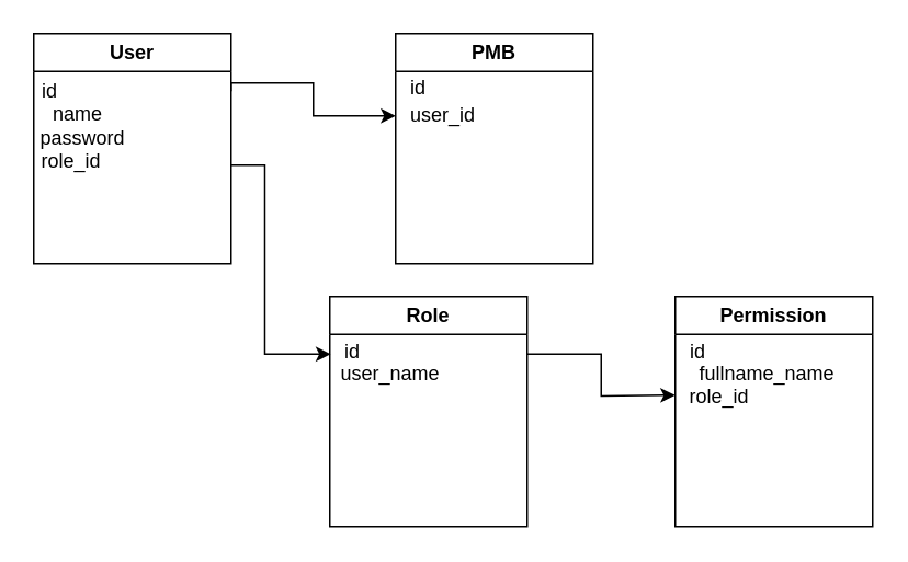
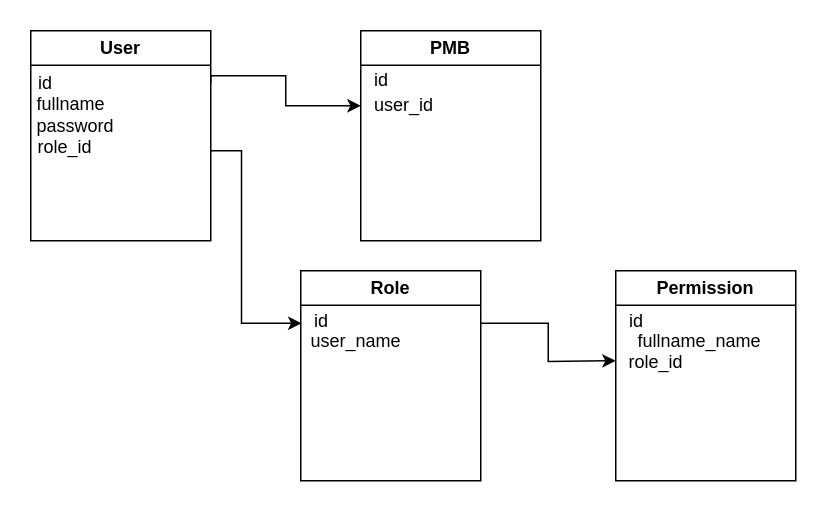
  <mxCell id="0" />
  <mxCell id="1" parent="0" />
  <mxCell id="2" style="edgeStyle=orthogonalEdgeStyle;rounded=0;orthogonalLoop=1;jettySize=auto;html=1;exitX=1;exitY=0.25;exitDx=0;exitDy=0;" edge="1" parent="1" source="4"><mxGeometry relative="1" as="geometry"><mxPoint x="240" y="70" as="targetPoint" /><Array as="points"><mxPoint x="140" y="50" /><mxPoint x="190" y="50" /><mxPoint x="190" y="70" /></Array></mxGeometry></mxCell>
  <mxCell id="3" style="edgeStyle=orthogonalEdgeStyle;rounded=0;orthogonalLoop=1;jettySize=auto;html=1;exitX=1;exitY=0.25;exitDx=0;exitDy=0;" edge="1" parent="1" source="4"><mxGeometry relative="1" as="geometry"><mxPoint x="140" y="54.909" as="targetPoint" /></mxGeometry></mxCell>
  <mxCell id="4" value="User" style="swimlane;whiteSpace=wrap;html=1;" vertex="1" parent="1"><mxGeometry x="20" y="20" width="120" height="140" as="geometry"><mxRectangle x="10" y="10" width="140" height="30" as="alternateBounds" /></mxGeometry></mxCell>
  <mxCell id="5" value="id" style="text;strokeColor=none;align=center;fillColor=none;html=1;verticalAlign=middle;whiteSpace=wrap;rounded=0;" vertex="1" parent="4"><mxGeometry y="30" width="20" height="10" as="geometry" /></mxCell>
- <mxCell id="6" value="name" style="text;strokeColor=none;align=center;fillColor=none;html=1;verticalAlign=middle;whiteSpace=wrap;rounded=0;" vertex="1" parent="4"><mxGeometry x="7" y="44" width="40" height="10" as="geometry" /></mxCell>
+ <mxCell id="6" value="fullname" style="text;strokeColor=none;align=center;fillColor=none;html=1;verticalAlign=middle;whiteSpace=wrap;rounded=0;" vertex="1" parent="4"><mxGeometry x="7" y="44" width="40" height="10" as="geometry" /></mxCell>
  <mxCell id="7" value="password" style="text;strokeColor=none;align=center;fillColor=none;html=1;verticalAlign=middle;whiteSpace=wrap;rounded=0;" vertex="1" parent="4"><mxGeometry x="10" y="59" width="40" height="10" as="geometry" /></mxCell>
  <mxCell id="8" value="role_id" style="text;strokeColor=none;align=center;fillColor=none;html=1;verticalAlign=middle;whiteSpace=wrap;rounded=0;" vertex="1" parent="4"><mxGeometry x="3" y="73" width="40" height="10" as="geometry" /></mxCell>
  <mxCell id="9" value="PMB" style="swimlane;whiteSpace=wrap;html=1;" vertex="1" parent="1"><mxGeometry x="240" y="20" width="120" height="140" as="geometry"><mxRectangle x="10" y="10" width="140" height="30" as="alternateBounds" /></mxGeometry></mxCell>
  <mxCell id="10" value="id" style="text;strokeColor=none;align=center;fillColor=none;html=1;verticalAlign=middle;whiteSpace=wrap;rounded=0;" vertex="1" parent="9"><mxGeometry x="4" y="28" width="20" height="10" as="geometry" /></mxCell>
  <mxCell id="11" value="user_id" style="text;strokeColor=none;align=center;fillColor=none;html=1;verticalAlign=middle;whiteSpace=wrap;rounded=0;" vertex="1" parent="9"><mxGeometry x="19" y="45" width="20" height="10" as="geometry" /></mxCell>
  <mxCell id="12" style="edgeStyle=orthogonalEdgeStyle;rounded=0;orthogonalLoop=1;jettySize=auto;html=1;exitX=1;exitY=0.25;exitDx=0;exitDy=0;" edge="1" parent="1" source="13"><mxGeometry relative="1" as="geometry"><mxPoint x="410" y="240" as="targetPoint" /></mxGeometry></mxCell>
  <mxCell id="13" value="Role" style="swimlane;whiteSpace=wrap;html=1;" vertex="1" parent="1"><mxGeometry x="200" y="180" width="120" height="140" as="geometry"><mxRectangle x="10" y="10" width="140" height="30" as="alternateBounds" /></mxGeometry></mxCell>
  <mxCell id="14" value="id" style="text;strokeColor=none;align=center;fillColor=none;html=1;verticalAlign=middle;whiteSpace=wrap;rounded=0;" vertex="1" parent="13"><mxGeometry x="4" y="29" width="20" height="10" as="geometry" /></mxCell>
  <mxCell id="15" value="user_name" style="text;strokeColor=none;align=center;fillColor=none;html=1;verticalAlign=middle;whiteSpace=wrap;rounded=0;" vertex="1" parent="13"><mxGeometry x="27" y="42" width="20" height="10" as="geometry" /></mxCell>
  <mxCell id="16" style="edgeStyle=orthogonalEdgeStyle;rounded=0;orthogonalLoop=1;jettySize=auto;html=1;exitX=1;exitY=0.25;exitDx=0;exitDy=0;" edge="1" parent="1"><mxGeometry relative="1" as="geometry"><mxPoint x="200.5" y="215" as="targetPoint" /><mxPoint x="140" y="100" as="sourcePoint" /><Array as="points"><mxPoint x="160.5" y="100" /><mxPoint x="160.5" y="215" /></Array></mxGeometry></mxCell>
  <mxCell id="17" value="Permission" style="swimlane;whiteSpace=wrap;html=1;" vertex="1" parent="1"><mxGeometry x="410" y="180" width="120" height="140" as="geometry"><mxRectangle x="10" y="10" width="140" height="30" as="alternateBounds" /></mxGeometry></mxCell>
  <mxCell id="18" value="id" style="text;strokeColor=none;align=center;fillColor=none;html=1;verticalAlign=middle;whiteSpace=wrap;rounded=0;" vertex="1" parent="17"><mxGeometry x="4" y="29" width="20" height="10" as="geometry" /></mxCell>
  <mxCell id="19" value="fullname_name" style="text;strokeColor=none;align=center;fillColor=none;html=1;verticalAlign=middle;whiteSpace=wrap;rounded=0;" vertex="1" parent="17"><mxGeometry x="46" y="42" width="20" height="10" as="geometry" /></mxCell>
  <mxCell id="20" value="role_id" style="text;strokeColor=none;align=center;fillColor=none;html=1;verticalAlign=middle;whiteSpace=wrap;rounded=0;" vertex="1" parent="1"><mxGeometry x="427" y="236" width="20" height="10" as="geometry" /></mxCell>
